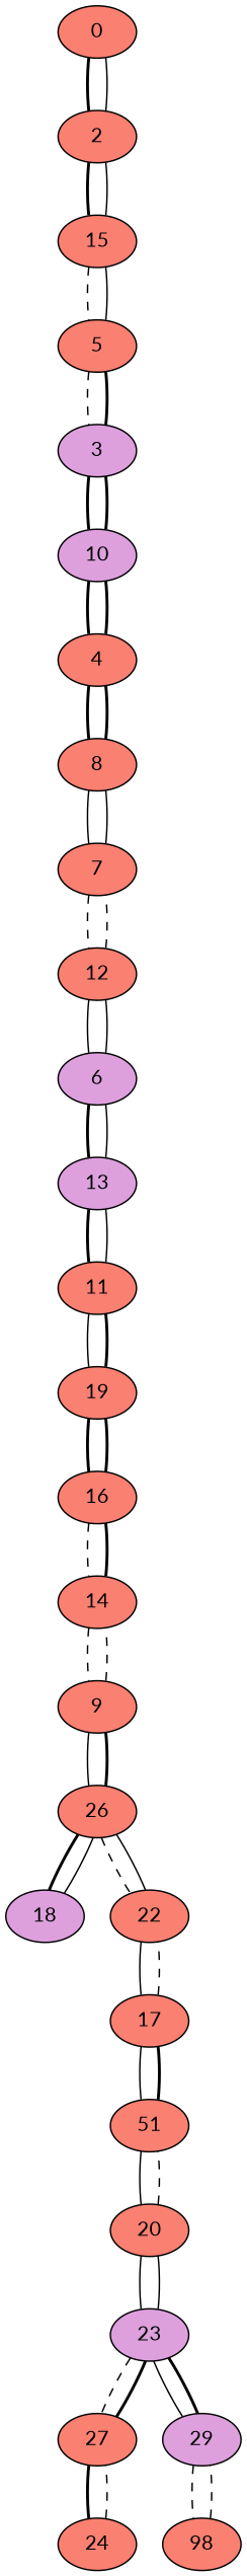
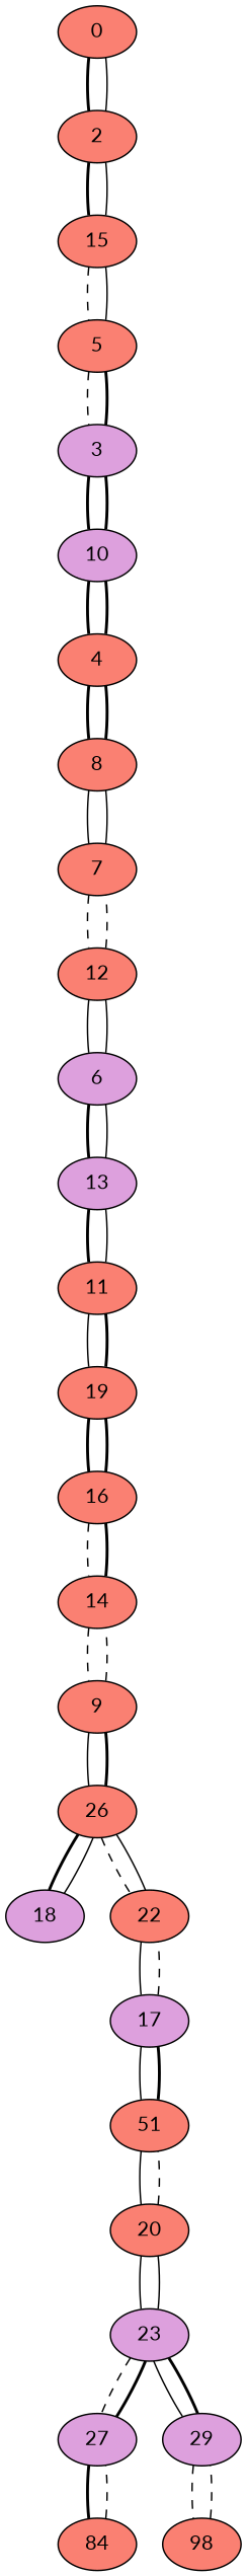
  graph {
    fontname=Lato
    node [fillcolor=salmon fontname=Lato style=filled]
    edge [fontname=Lato style=bold]
    n1 [label=0]
    n2 [label=2]
    n3 [label=15]
    n4 [label=5]
    n5 [fillcolor=plum label=3]
    n6 [fillcolor=plum label=10]
    n7 [label=4]
    n8 [label=8]
    n9 [label=7]
    n10 [label=12]
    n11 [fillcolor=plum label=6]
    n12 [fillcolor=plum label=13]
    n13 [label=11]
    n14 [label=19]
    n15 [label=16]
    n16 [label=14]
    n17 [label=9]
    n18 [label=26]
    n19 [fillcolor=plum label=18]
    n20 [label=22]
-   n21 [label=17]
+   n21 [fillcolor=plum label=17]
    n22 [label=51]
    n23 [label=20]
    n24 [fillcolor=plum label=23]
-   n25 [label=27]
+   n25 [fillcolor=plum label=27]
    n26 [fillcolor=plum label=29]
-   n27 [label=24]
+   n27 [label=84]
    n28 [label=98]
    n1 -- n2
    n2 -- n1 [style=solid]
    n2 -- n3
    n3 -- n2 [style=solid]
    n3 -- n4 [style=dashed]
    n4 -- n3 [style=solid]
    n4 -- n5 [style=dashed]
    n5 -- n4
    n5 -- n6
    n6 -- n5
    n6 -- n7
    n7 -- n6
    n7 -- n8
    n8 -- n7
    n8 -- n9 [style=solid]
    n9 -- n8 [style=solid]
    n9 -- n10 [style=dashed]
    n10 -- n9 [style=dashed]
    n10 -- n11 [style=solid]
    n11 -- n10 [style=solid]
    n11 -- n12
    n12 -- n11 [style=solid]
    n12 -- n13
    n13 -- n12 [style=solid]
    n13 -- n14 [style=solid]
    n14 -- n13
    n14 -- n15
    n15 -- n14
    n15 -- n16 [style=dashed]
    n16 -- n15
    n16 -- n17 [style=dashed]
    n17 -- n16 [style=dashed]
    n17 -- n18 [style=solid]
    n18 -- n17
    n18 -- n19
    n18 -- n20 [style=dashed]
    n19 -- n18 [style=solid]
    n20 -- n18 [style=solid]
    n20 -- n21 [style=solid]
    n21 -- n20 [style=dashed]
    n21 -- n22 [style=solid]
    n22 -- n21
    n22 -- n23 [style=solid]
    n23 -- n22 [style=dashed]
    n23 -- n24 [style=solid]
    n24 -- n23 [style=solid]
    n24 -- n25 [style=dashed]
    n24 -- n26 [style=solid]
    n25 -- n24
    n25 -- n27
    n26 -- n24
    n26 -- n28 [style=dashed]
    n27 -- n25 [style=dashed]
    n28 -- n26 [style=dashed]
  }
